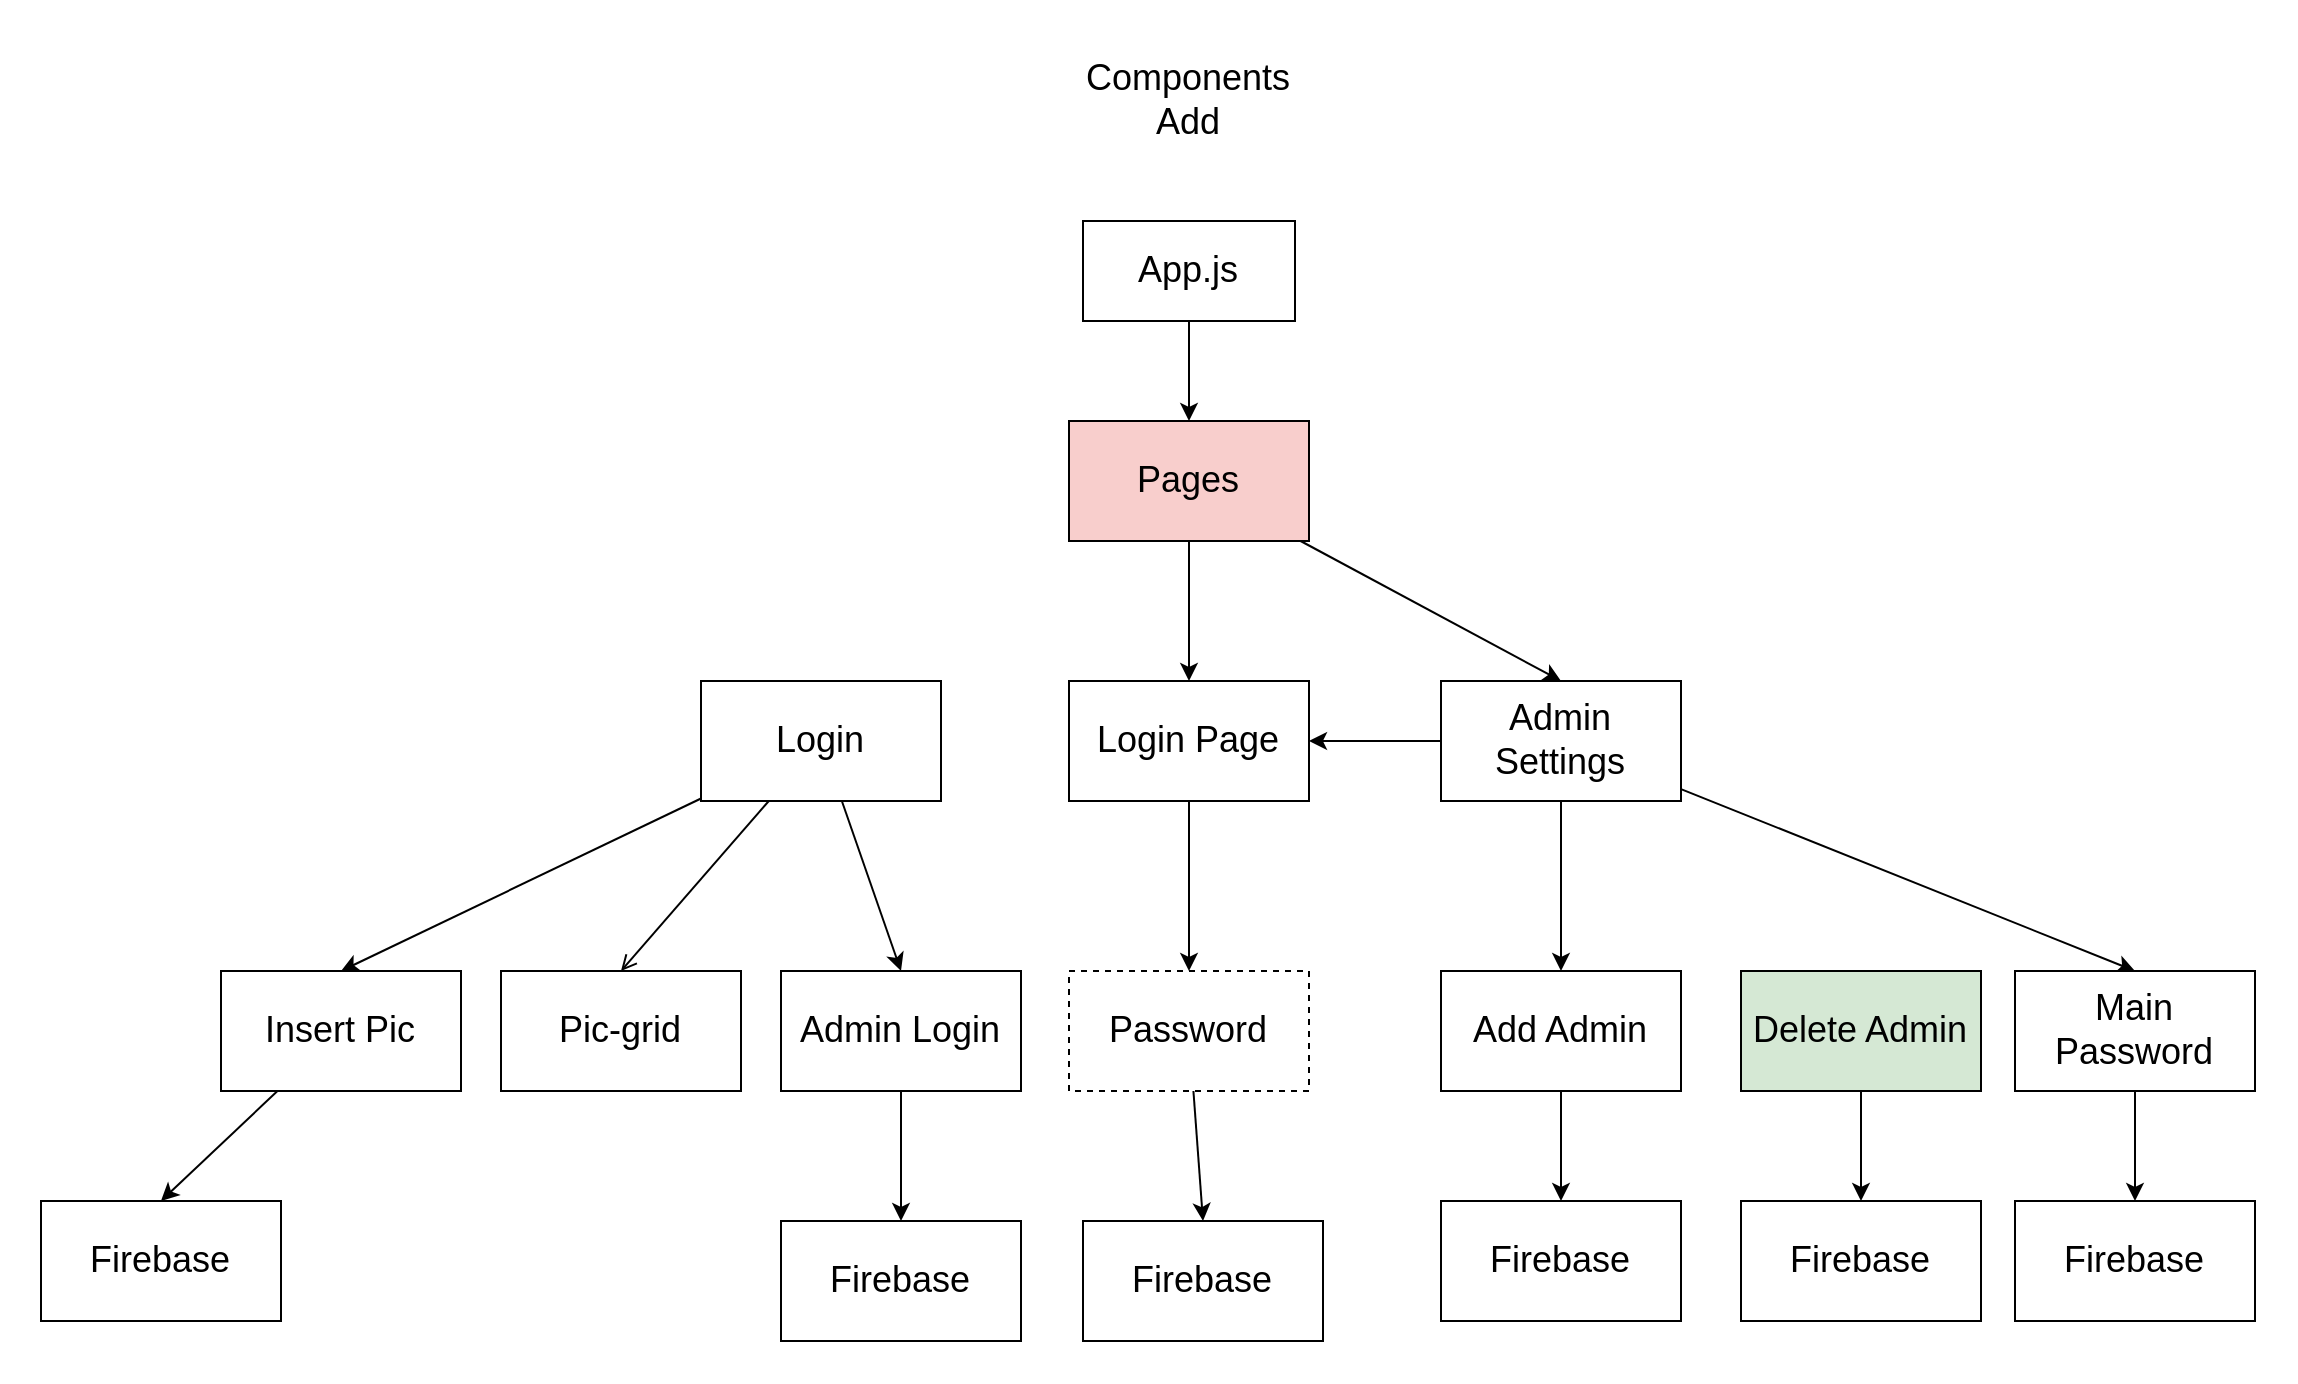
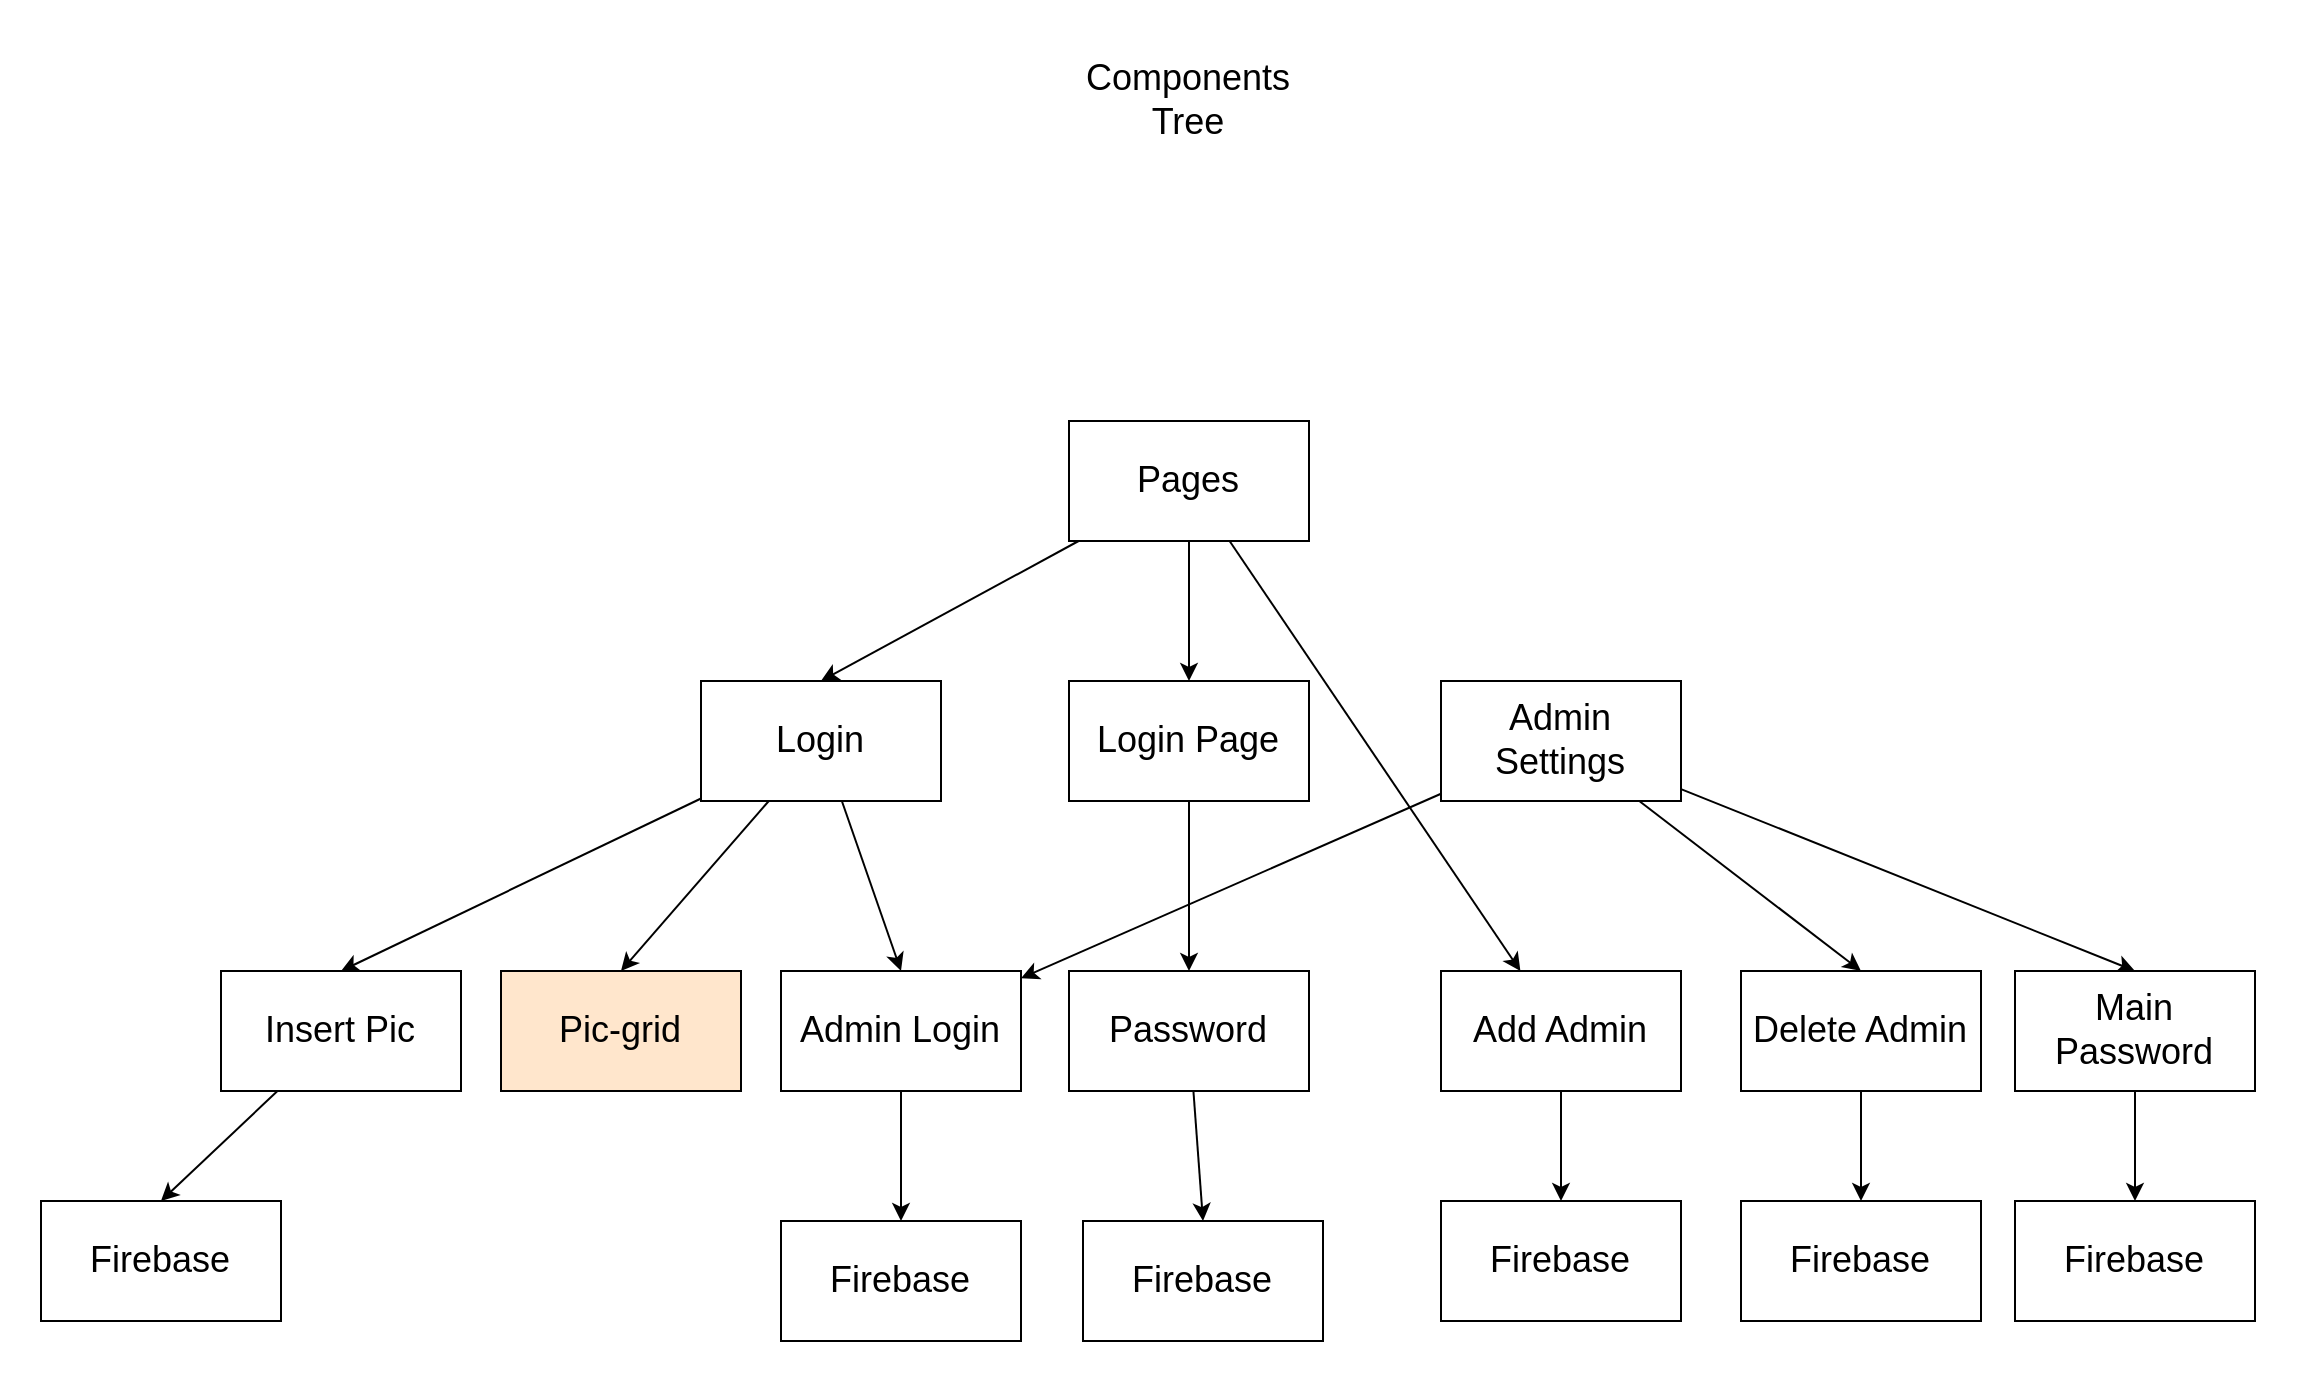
  <mxCell id="0" />
  <mxCell id="1" parent="0" />
- <mxCell id="2" value="&lt;font style=&quot;font-size: 18px&quot;&gt;Components Add&lt;/font&gt;" style="text;html=1;strokeColor=none;fillColor=none;align=center;verticalAlign=middle;whiteSpace=wrap;rounded=0;" vertex="1" parent="1"><mxGeometry x="534" y="20" width="120" height="60" as="geometry" /></mxCell>
- <mxCell id="3" style="edgeStyle=none;html=1;fontSize=18;" edge="1" parent="1" source="4" target="8"><mxGeometry relative="1" as="geometry" /></mxCell>
- <mxCell id="4" value="App.js" style="rounded=0;whiteSpace=wrap;html=1;fontSize=18;" vertex="1" parent="1"><mxGeometry x="541" y="110" width="106" height="50" as="geometry" /></mxCell>
+ <mxCell id="2" value="&lt;font style=&quot;font-size: 18px&quot;&gt;Components Tree&lt;/font&gt;" style="text;html=1;strokeColor=none;fillColor=none;align=center;verticalAlign=middle;whiteSpace=wrap;rounded=0;" vertex="1" parent="1"><mxGeometry x="534" y="20" width="120" height="60" as="geometry" /></mxCell>
  <mxCell id="5" style="edgeStyle=none;html=1;entryX=0.5;entryY=0;entryDx=0;entryDy=0;fontSize=18;" edge="1" parent="1" source="8" target="10"><mxGeometry relative="1" as="geometry" /></mxCell>
- <mxCell id="6" style="edgeStyle=none;html=1;entryX=0.5;entryY=0;entryDx=0;entryDy=0;fontSize=18;" edge="1" parent="1" source="8" target="18"><mxGeometry relative="1" as="geometry" /></mxCell>
- <mxCell id="8" value="Pages" style="rounded=0;whiteSpace=wrap;html=1;fontSize=18;fillColor=#f8cecc;" vertex="1" parent="1"><mxGeometry x="534" y="210" width="120" height="60" as="geometry" /></mxCell>
+ <mxCell id="6" style="edgeStyle=none;html=1;fontSize=18;" edge="1" parent="1" source="8" target="29"><mxGeometry relative="1" as="geometry" /></mxCell>
+ <mxCell id="7" style="edgeStyle=none;html=1;entryX=0.5;entryY=0;entryDx=0;entryDy=0;fontSize=18;" edge="1" parent="1" source="8" target="14"><mxGeometry relative="1" as="geometry" /></mxCell>
+ <mxCell id="8" value="Pages" style="rounded=0;whiteSpace=wrap;html=1;fontSize=18;" vertex="1" parent="1"><mxGeometry x="534" y="210" width="120" height="60" as="geometry" /></mxCell>
  <mxCell id="9" style="edgeStyle=none;html=1;entryX=0.5;entryY=0;entryDx=0;entryDy=0;fontSize=18;" edge="1" parent="1" source="10" target="24"><mxGeometry relative="1" as="geometry"><mxPoint x="594" y="485" as="targetPoint" /></mxGeometry></mxCell>
  <mxCell id="10" value="Login Page" style="rounded=0;whiteSpace=wrap;html=1;fontSize=18;" vertex="1" parent="1"><mxGeometry x="534" y="340" width="120" height="60" as="geometry" /></mxCell>
  <mxCell id="11" style="edgeStyle=none;html=1;entryX=0.5;entryY=0;entryDx=0;entryDy=0;fontSize=18;" edge="1" parent="1" source="14" target="20"><mxGeometry relative="1" as="geometry" /></mxCell>
- <mxCell id="12" style="edgeStyle=none;html=1;entryX=0.5;entryY=0;entryDx=0;entryDy=0;fontSize=18;endArrow=open;" edge="1" parent="1" source="14" target="21"><mxGeometry relative="1" as="geometry" /></mxCell>
+ <mxCell id="12" style="edgeStyle=none;html=1;entryX=0.5;entryY=0;entryDx=0;entryDy=0;fontSize=18;" edge="1" parent="1" source="14" target="21"><mxGeometry relative="1" as="geometry" /></mxCell>
  <mxCell id="13" style="edgeStyle=none;html=1;entryX=0.5;entryY=0;entryDx=0;entryDy=0;fontSize=18;" edge="1" parent="1" source="14" target="26"><mxGeometry relative="1" as="geometry" /></mxCell>
  <mxCell id="14" value="Login" style="rounded=0;whiteSpace=wrap;html=1;fontSize=18;" vertex="1" parent="1"><mxGeometry x="350" y="340" width="120" height="60" as="geometry" /></mxCell>
- <mxCell id="15" style="edgeStyle=none;html=1;fontSize=18;entryX=0.5;entryY=0;entryDx=0;entryDy=0;" edge="1" parent="1" source="18" target="29"><mxGeometry relative="1" as="geometry"><mxPoint x="780" y="470" as="targetPoint" /></mxGeometry></mxCell>
- <mxCell id="16" style="edgeStyle=none;html=1;fontSize=18;" edge="1" parent="1" source="18" target="10"><mxGeometry relative="1" as="geometry" /></mxCell>
+ <mxCell id="15" style="edgeStyle=none;html=1;fontSize=18;" edge="1" parent="1" source="18" target="26"><mxGeometry relative="1" as="geometry"><mxPoint x="780" y="470" as="targetPoint" /></mxGeometry></mxCell>
+ <mxCell id="16" style="edgeStyle=none;html=1;entryX=0.5;entryY=0;entryDx=0;entryDy=0;fontSize=18;" edge="1" parent="1" source="18" target="31"><mxGeometry relative="1" as="geometry" /></mxCell>
  <mxCell id="17" style="edgeStyle=none;html=1;fontSize=18;entryX=0.5;entryY=0;entryDx=0;entryDy=0;" edge="1" parent="1" source="18" target="33"><mxGeometry relative="1" as="geometry"><mxPoint x="1050" y="480" as="targetPoint" /></mxGeometry></mxCell>
  <mxCell id="18" value="Admin Settings" style="rounded=0;whiteSpace=wrap;html=1;fontSize=18;" vertex="1" parent="1"><mxGeometry x="720" y="340" width="120" height="60" as="geometry" /></mxCell>
  <mxCell id="19" style="edgeStyle=none;html=1;fontSize=18;entryX=0.5;entryY=0;entryDx=0;entryDy=0;" edge="1" parent="1" source="20" target="22"><mxGeometry relative="1" as="geometry"><mxPoint x="110" y="630" as="targetPoint" /></mxGeometry></mxCell>
  <mxCell id="20" value="Insert Pic" style="rounded=0;whiteSpace=wrap;html=1;fontSize=18;" vertex="1" parent="1"><mxGeometry x="110" y="485" width="120" height="60" as="geometry" /></mxCell>
- <mxCell id="21" value="Pic-grid" style="rounded=0;whiteSpace=wrap;html=1;fontSize=18;" vertex="1" parent="1"><mxGeometry x="250" y="485" width="120" height="60" as="geometry" /></mxCell>
+ <mxCell id="21" value="Pic-grid" style="rounded=0;whiteSpace=wrap;html=1;fontSize=18;fillColor=#ffe6cc;" vertex="1" parent="1"><mxGeometry x="250" y="485" width="120" height="60" as="geometry" /></mxCell>
  <mxCell id="22" value="Firebase" style="rounded=0;whiteSpace=wrap;html=1;fontSize=18;" vertex="1" parent="1"><mxGeometry x="20" y="600" width="120" height="60" as="geometry" /></mxCell>
  <mxCell id="23" style="edgeStyle=none;html=1;fontSize=18;entryX=0.5;entryY=0;entryDx=0;entryDy=0;" edge="1" parent="1" source="24" target="37"><mxGeometry relative="1" as="geometry"><mxPoint x="600" y="610" as="targetPoint" /></mxGeometry></mxCell>
- <mxCell id="24" value="Password" style="rounded=0;whiteSpace=wrap;html=1;fontSize=18;dashed=1;" vertex="1" parent="1"><mxGeometry x="534" y="485" width="120" height="60" as="geometry" /></mxCell>
+ <mxCell id="24" value="Password" style="rounded=0;whiteSpace=wrap;html=1;fontSize=18;" vertex="1" parent="1"><mxGeometry x="534" y="485" width="120" height="60" as="geometry" /></mxCell>
  <mxCell id="25" style="edgeStyle=none;html=1;fontSize=18;entryX=0.5;entryY=0;entryDx=0;entryDy=0;" edge="1" parent="1" source="26" target="27"><mxGeometry relative="1" as="geometry"><mxPoint x="440" y="650" as="targetPoint" /></mxGeometry></mxCell>
  <mxCell id="26" value="Admin Login" style="rounded=0;whiteSpace=wrap;html=1;fontSize=18;" vertex="1" parent="1"><mxGeometry x="390" y="485" width="120" height="60" as="geometry" /></mxCell>
  <mxCell id="27" value="Firebase" style="rounded=0;whiteSpace=wrap;html=1;fontSize=18;" vertex="1" parent="1"><mxGeometry x="390" y="610" width="120" height="60" as="geometry" /></mxCell>
  <mxCell id="28" style="edgeStyle=none;html=1;entryX=0.5;entryY=0;entryDx=0;entryDy=0;fontSize=18;" edge="1" parent="1" source="29" target="34"><mxGeometry relative="1" as="geometry" /></mxCell>
  <mxCell id="29" value="Add Admin" style="rounded=0;whiteSpace=wrap;html=1;fontSize=18;" vertex="1" parent="1"><mxGeometry x="720" y="485" width="120" height="60" as="geometry" /></mxCell>
  <mxCell id="30" style="edgeStyle=none;html=1;entryX=0.5;entryY=0;entryDx=0;entryDy=0;fontSize=18;" edge="1" parent="1" source="31" target="35"><mxGeometry relative="1" as="geometry" /></mxCell>
- <mxCell id="31" value="Delete Admin" style="rounded=0;whiteSpace=wrap;html=1;fontSize=18;fillColor=#d5e8d4;" vertex="1" parent="1"><mxGeometry x="870" y="485" width="120" height="60" as="geometry" /></mxCell>
+ <mxCell id="31" value="Delete Admin" style="rounded=0;whiteSpace=wrap;html=1;fontSize=18;" vertex="1" parent="1"><mxGeometry x="870" y="485" width="120" height="60" as="geometry" /></mxCell>
  <mxCell id="32" style="edgeStyle=none;html=1;fontSize=18;" edge="1" parent="1" source="33"><mxGeometry relative="1" as="geometry"><mxPoint x="1067" y="600" as="targetPoint" /></mxGeometry></mxCell>
  <mxCell id="33" value="Main Password" style="rounded=0;whiteSpace=wrap;html=1;fontSize=18;" vertex="1" parent="1"><mxGeometry x="1007" y="485" width="120" height="60" as="geometry" /></mxCell>
  <mxCell id="34" value="Firebase" style="rounded=0;whiteSpace=wrap;html=1;fontSize=18;" vertex="1" parent="1"><mxGeometry x="720" y="600" width="120" height="60" as="geometry" /></mxCell>
  <mxCell id="35" value="Firebase" style="rounded=0;whiteSpace=wrap;html=1;fontSize=18;" vertex="1" parent="1"><mxGeometry x="870" y="600" width="120" height="60" as="geometry" /></mxCell>
  <mxCell id="36" value="Firebase" style="rounded=0;whiteSpace=wrap;html=1;fontSize=18;" vertex="1" parent="1"><mxGeometry x="1007" y="600" width="120" height="60" as="geometry" /></mxCell>
  <mxCell id="37" value="Firebase" style="rounded=0;whiteSpace=wrap;html=1;fontSize=18;" vertex="1" parent="1"><mxGeometry x="541" y="610" width="120" height="60" as="geometry" /></mxCell>
